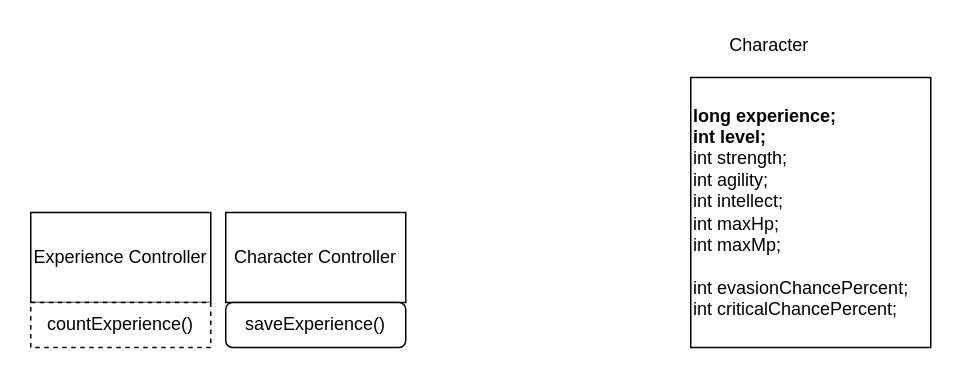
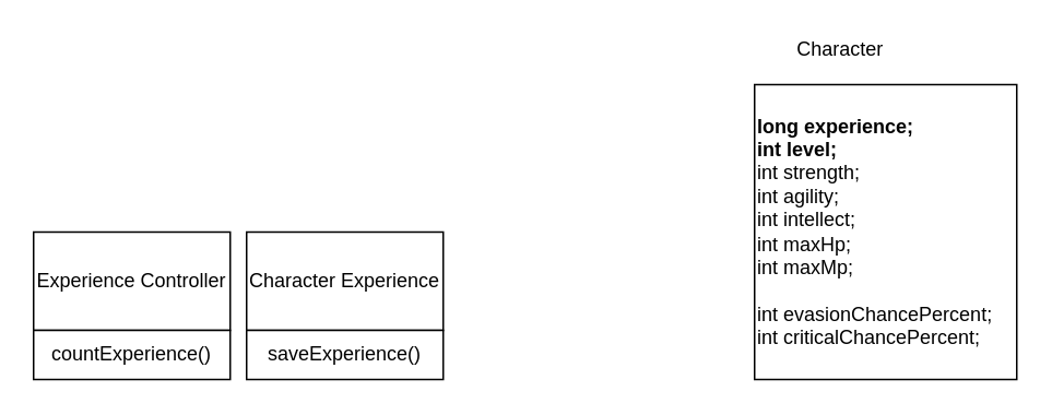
  <mxCell id="0" />
  <mxCell id="1" parent="0" />
  <mxCell id="2" value="Experience Controller" style="rounded=0;whiteSpace=wrap;html=1;" parent="1" vertex="1"><mxGeometry x="20" y="141" width="120" height="60" as="geometry" /></mxCell>
- <mxCell id="3" value="Character Controller" style="rounded=0;whiteSpace=wrap;html=1;" parent="1" vertex="1"><mxGeometry x="150" y="141" width="120" height="60" as="geometry" /></mxCell>
- <mxCell id="4" value="countExperience()" style="rounded=0;whiteSpace=wrap;html=1;dashed=1;" parent="1" vertex="1"><mxGeometry x="20" y="201" width="120" height="30" as="geometry" /></mxCell>
- <mxCell id="5" value="saveExperience()" style="whiteSpace=wrap;html=1;rounded=1;" parent="1" vertex="1"><mxGeometry x="150" y="201" width="120" height="30" as="geometry" /></mxCell>
+ <mxCell id="3" value="Character Experience" style="rounded=0;whiteSpace=wrap;html=1;" parent="1" vertex="1"><mxGeometry x="150" y="141" width="120" height="60" as="geometry" /></mxCell>
+ <mxCell id="4" value="countExperience()" style="rounded=0;whiteSpace=wrap;html=1;" parent="1" vertex="1"><mxGeometry x="20" y="201" width="120" height="30" as="geometry" /></mxCell>
+ <mxCell id="5" value="saveExperience()" style="rounded=0;whiteSpace=wrap;html=1;" parent="1" vertex="1"><mxGeometry x="150" y="201" width="120" height="30" as="geometry" /></mxCell>
  <mxCell id="6" value="&lt;b&gt;long experience;&lt;br&gt;int level;&lt;/b&gt;&lt;br&gt;int strength;&lt;br&gt;int agility;&lt;br&gt;int intellect;&lt;br&gt;int maxHp;&lt;br&gt;int maxMp;&lt;br&gt;&lt;br&gt;int evasionChancePercent;&lt;br&gt;int criticalChancePercent;" style="rounded=0;whiteSpace=wrap;html=1;align=left;" parent="1" vertex="1"><mxGeometry x="460" y="51" width="160" height="180" as="geometry" /></mxCell>
  <mxCell id="7" value="Character" style="text;html=1;align=center;verticalAlign=middle;resizable=0;points=[];autosize=1;" parent="1" vertex="1"><mxGeometry x="477" y="20" width="70" height="20" as="geometry" /></mxCell>
